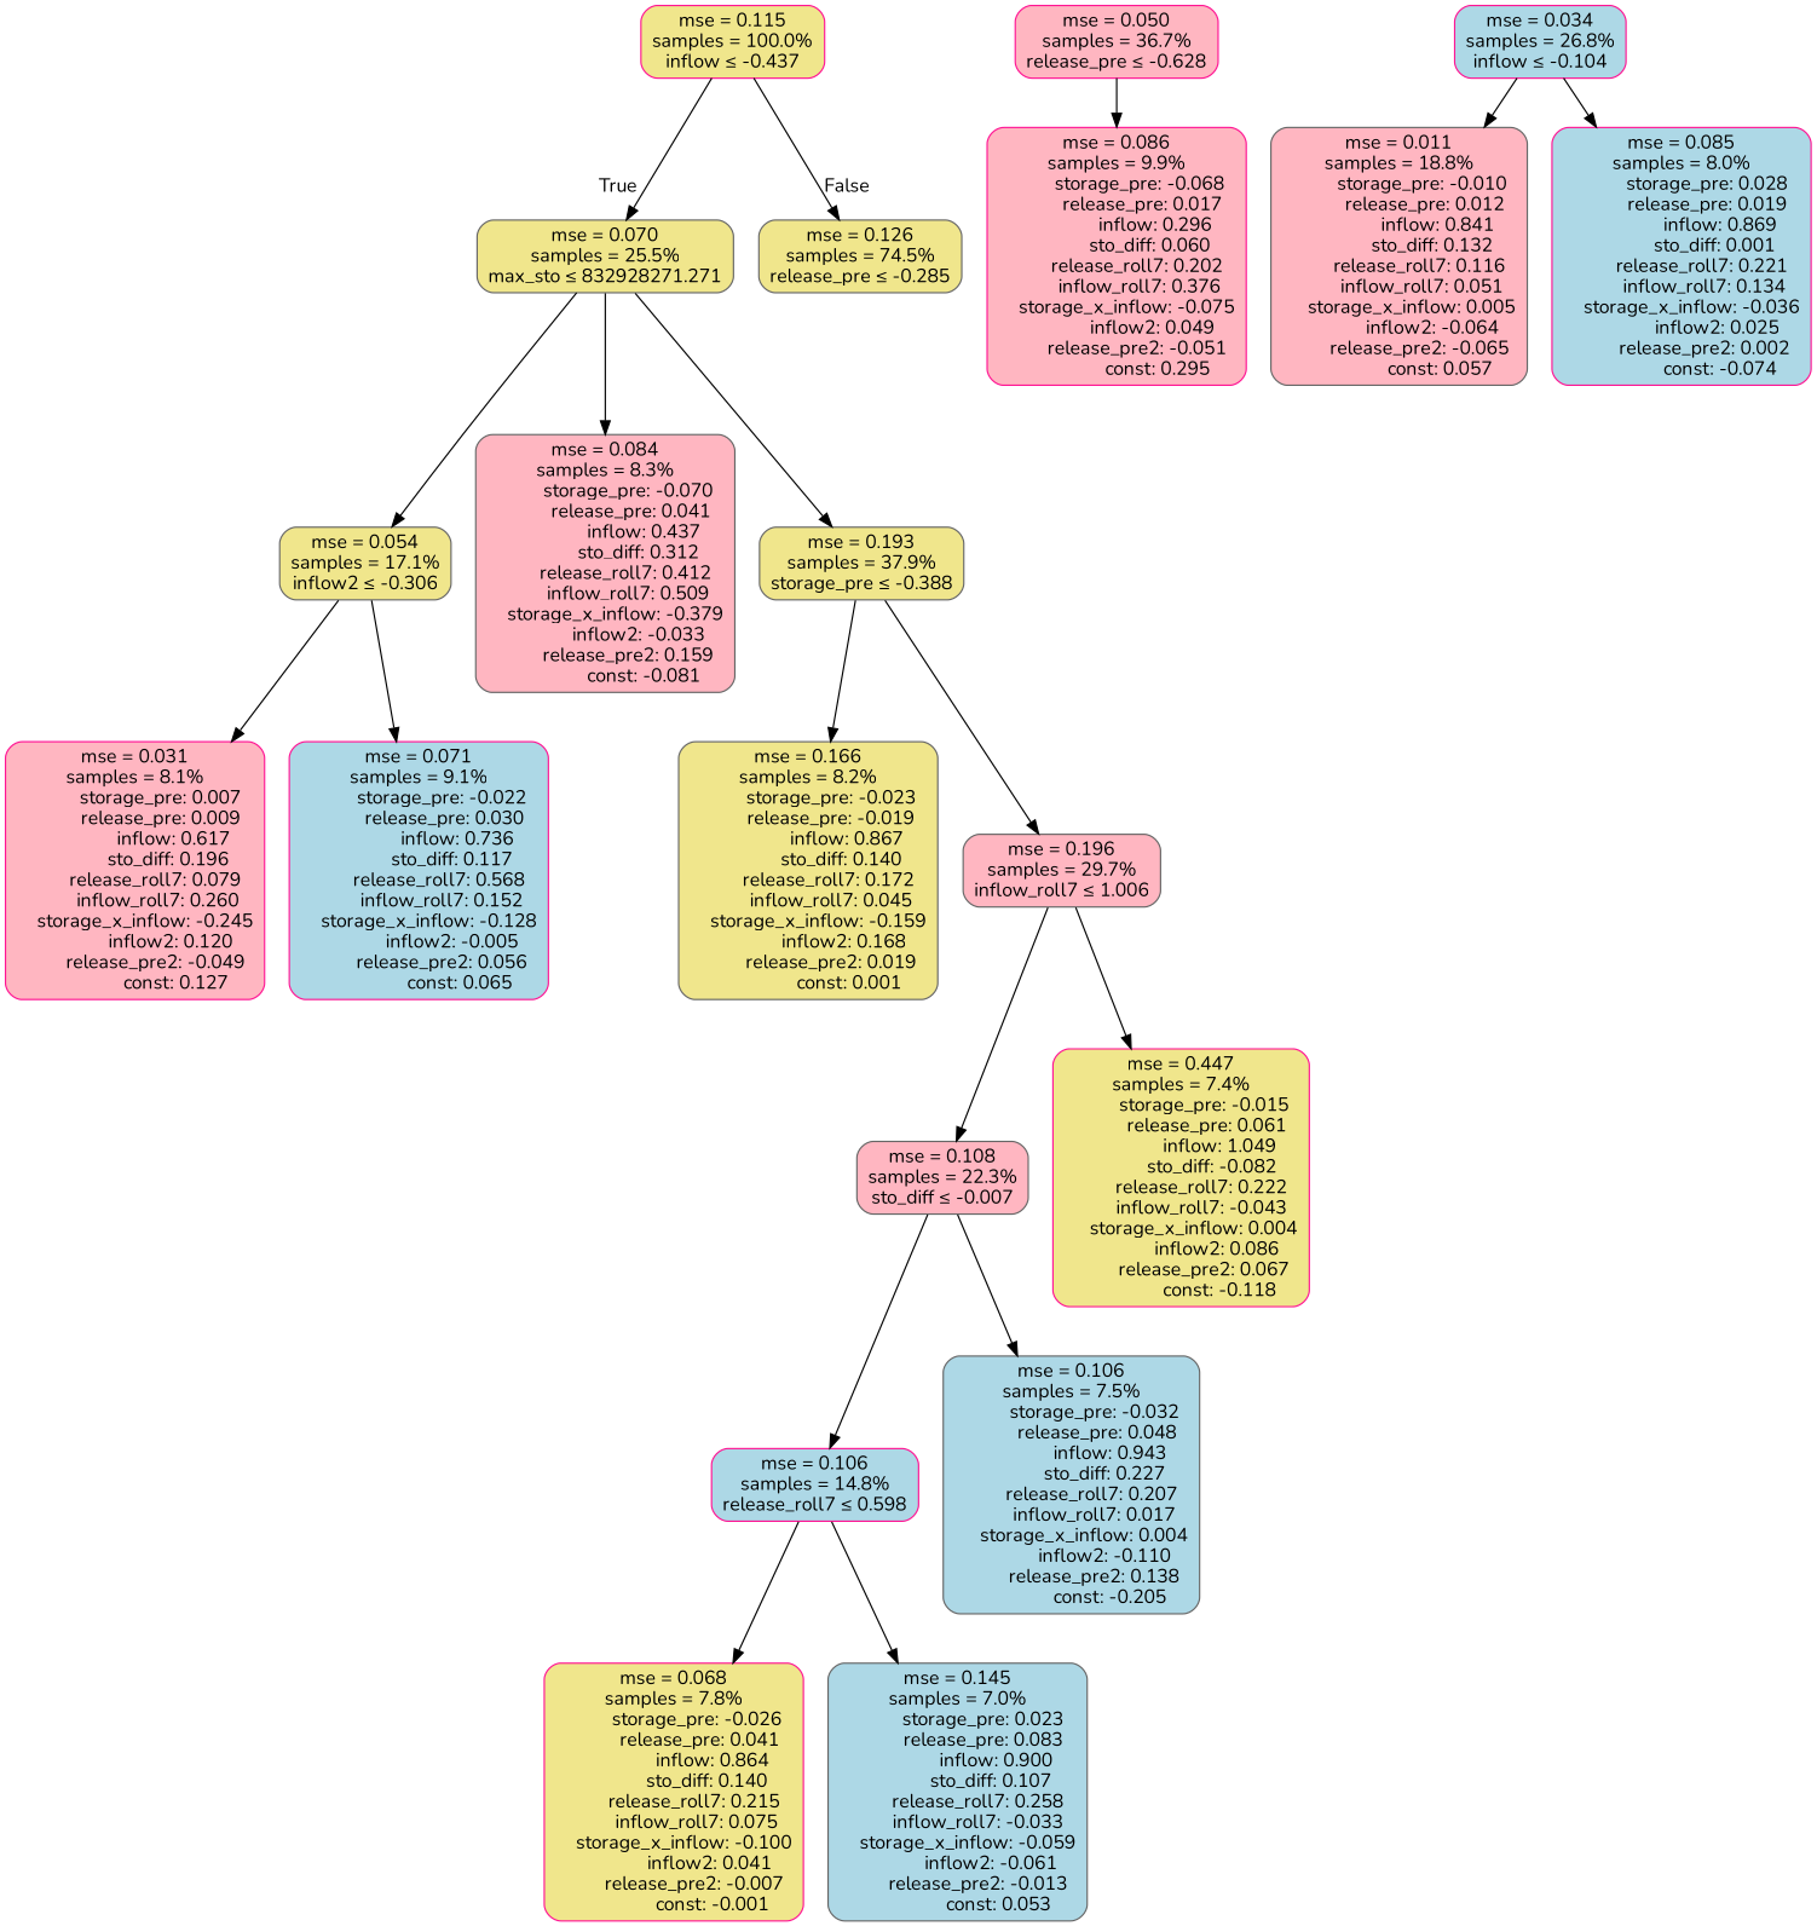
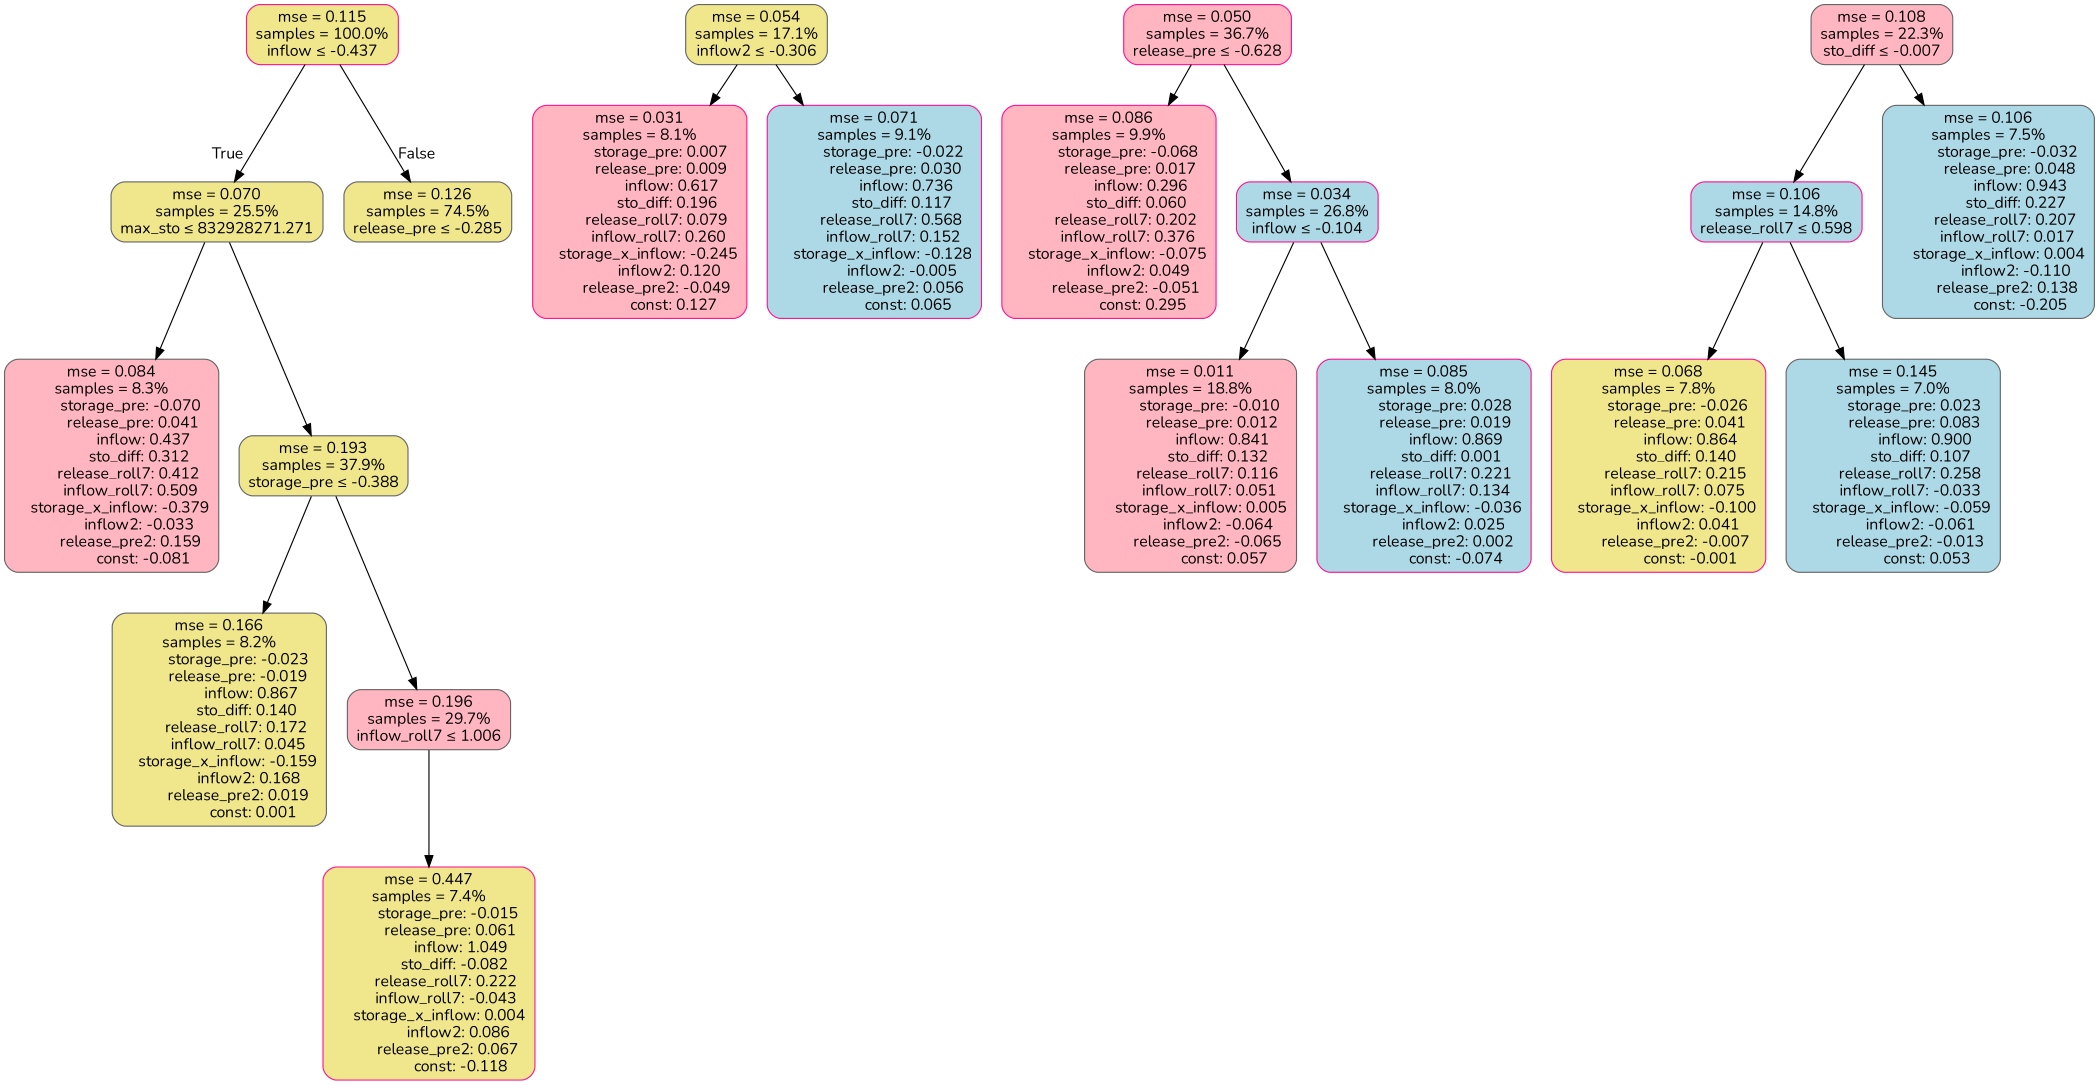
  digraph {
    fontname=Nunito
    node [color=gray40 fillcolor=khaki fontname=Nunito shape=rectangle style="filled, rounded"]
    edge [fontname=Nunito]
    n1 [color=deeppink label="mse = 0.115\nsamples = 100.0%\ninflow &le; -0.437"]
    n2 [label="mse = 0.070\nsamples = 25.5%\nmax_sto &le; 832928271.271"]
    n3 [label="mse = 0.126\nsamples = 74.5%\nrelease_pre &le; -0.285"]
    n4 [label="mse = 0.054\nsamples = 17.1%\ninflow2 &le; -0.306"]
    n5 [fillcolor=lightpink label="mse = 0.084\nsamples = 8.3%\n         storage_pre: -0.070\n          release_pre: 0.041\n               inflow: 0.437\n             sto_diff: 0.312\n        release_roll7: 0.412\n         inflow_roll7: 0.509\n    storage_x_inflow: -0.379\n             inflow2: -0.033\n         release_pre2: 0.159\n               const: -0.081"]
    n6 [label="mse = 0.193\nsamples = 37.9%\nstorage_pre &le; -0.388"]
    n7 [color=deeppink fillcolor=lightpink label="mse = 0.031\nsamples = 8.1%\n          storage_pre: 0.007\n          release_pre: 0.009\n               inflow: 0.617\n             sto_diff: 0.196\n        release_roll7: 0.079\n         inflow_roll7: 0.260\n    storage_x_inflow: -0.245\n              inflow2: 0.120\n        release_pre2: -0.049\n                const: 0.127"]
    n8 [color=deeppink fillcolor=lightblue label="mse = 0.071\nsamples = 9.1%\n         storage_pre: -0.022\n          release_pre: 0.030\n               inflow: 0.736\n             sto_diff: 0.117\n        release_roll7: 0.568\n         inflow_roll7: 0.152\n    storage_x_inflow: -0.128\n             inflow2: -0.005\n         release_pre2: 0.056\n                const: 0.065"]
    n9 [color=deeppink fillcolor=lightpink label="mse = 0.050\nsamples = 36.7%\nrelease_pre &le; -0.628"]
    n10 [color=deeppink fillcolor=lightpink label="mse = 0.086\nsamples = 9.9%\n         storage_pre: -0.068\n          release_pre: 0.017\n               inflow: 0.296\n             sto_diff: 0.060\n        release_roll7: 0.202\n         inflow_roll7: 0.376\n    storage_x_inflow: -0.075\n              inflow2: 0.049\n        release_pre2: -0.051\n                const: 0.295"]
    n11 [color=deeppink fillcolor=lightblue label="mse = 0.034\nsamples = 26.8%\ninflow &le; -0.104"]
    n12 [label="mse = 0.166\nsamples = 8.2%\n         storage_pre: -0.023\n         release_pre: -0.019\n               inflow: 0.867\n             sto_diff: 0.140\n        release_roll7: 0.172\n         inflow_roll7: 0.045\n    storage_x_inflow: -0.159\n              inflow2: 0.168\n         release_pre2: 0.019\n                const: 0.001"]
    n13 [fillcolor=lightpink label="mse = 0.196\nsamples = 29.7%\ninflow_roll7 &le; 1.006"]
    n14 [fillcolor=lightpink label="mse = 0.011\nsamples = 18.8%\n         storage_pre: -0.010\n          release_pre: 0.012\n               inflow: 0.841\n             sto_diff: 0.132\n        release_roll7: 0.116\n         inflow_roll7: 0.051\n     storage_x_inflow: 0.005\n             inflow2: -0.064\n        release_pre2: -0.065\n                const: 0.057"]
    n15 [color=deeppink fillcolor=lightblue label="mse = 0.085\nsamples = 8.0%\n          storage_pre: 0.028\n          release_pre: 0.019\n               inflow: 0.869\n             sto_diff: 0.001\n        release_roll7: 0.221\n         inflow_roll7: 0.134\n    storage_x_inflow: -0.036\n              inflow2: 0.025\n         release_pre2: 0.002\n               const: -0.074"]
    n16 [fillcolor=lightpink label="mse = 0.108\nsamples = 22.3%\nsto_diff &le; -0.007"]
    n17 [color=deeppink label="mse = 0.447\nsamples = 7.4%\n         storage_pre: -0.015\n          release_pre: 0.061\n               inflow: 1.049\n            sto_diff: -0.082\n        release_roll7: 0.222\n        inflow_roll7: -0.043\n     storage_x_inflow: 0.004\n              inflow2: 0.086\n         release_pre2: 0.067\n               const: -0.118"]
    n18 [color=deeppink fillcolor=lightblue label="mse = 0.106\nsamples = 14.8%\nrelease_roll7 &le; 0.598"]
    n19 [fillcolor=lightblue label="mse = 0.106\nsamples = 7.5%\n         storage_pre: -0.032\n          release_pre: 0.048\n               inflow: 0.943\n             sto_diff: 0.227\n        release_roll7: 0.207\n         inflow_roll7: 0.017\n     storage_x_inflow: 0.004\n             inflow2: -0.110\n         release_pre2: 0.138\n               const: -0.205"]
    n20 [color=deeppink label="mse = 0.068\nsamples = 7.8%\n         storage_pre: -0.026\n          release_pre: 0.041\n               inflow: 0.864\n             sto_diff: 0.140\n        release_roll7: 0.215\n         inflow_roll7: 0.075\n    storage_x_inflow: -0.100\n              inflow2: 0.041\n        release_pre2: -0.007\n               const: -0.001"]
    n21 [fillcolor=lightblue label="mse = 0.145\nsamples = 7.0%\n          storage_pre: 0.023\n          release_pre: 0.083\n               inflow: 0.900\n             sto_diff: 0.107\n        release_roll7: 0.258\n        inflow_roll7: -0.033\n    storage_x_inflow: -0.059\n             inflow2: -0.061\n        release_pre2: -0.013\n                const: 0.053"]
    n1 -> n2 [headlabel=True labelangle=45 labeldistance=2.5]
    n1 -> n3 [headlabel=False labelangle=-45 labeldistance=2.5]
-   n2 -> n4
    n2 -> n5
    n2 -> n6
    n4 -> n7
    n4 -> n8
    n6 -> n12
    n6 -> n13
    n9 -> n10
+   n9 -> n11
    n11 -> n14
    n11 -> n15
-   n13 -> n16
    n13 -> n17
    n16 -> n18
    n16 -> n19
    n18 -> n20
    n18 -> n21
  }
